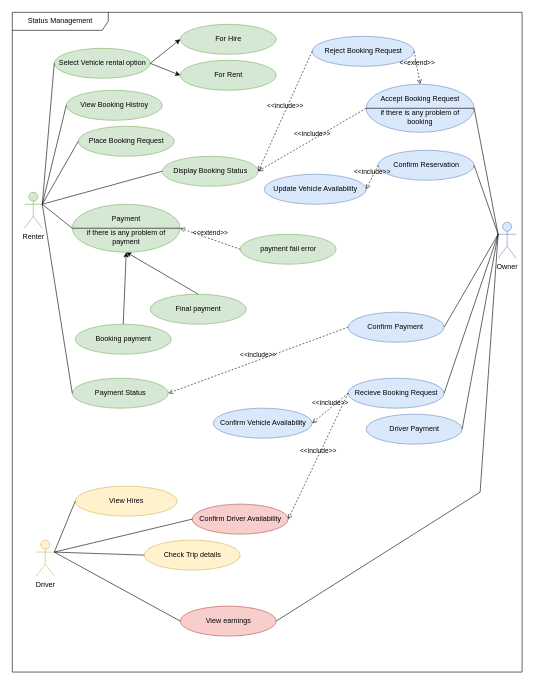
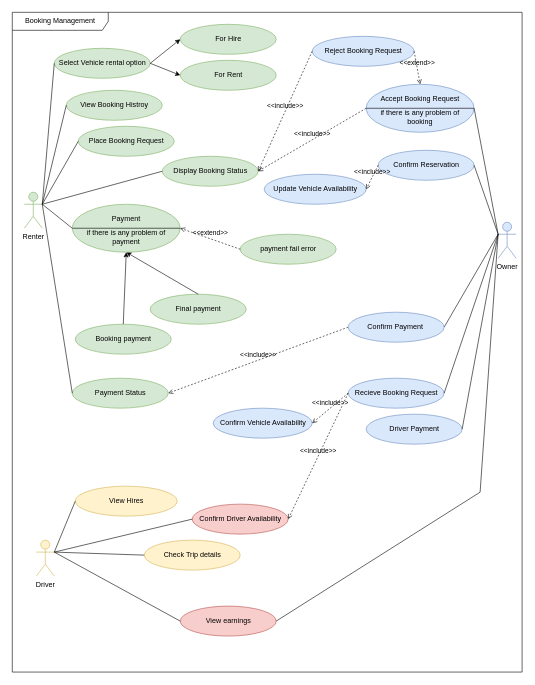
  <mxCell id="0" />
  <mxCell id="1" parent="0" />
  <mxCell id="2" value="Renter" style="shape=umlActor;verticalLabelPosition=bottom;verticalAlign=top;html=1;outlineConnect=0;fillColor=#d5e8d4;strokeColor=#82b366;" parent="1" vertex="1"><mxGeometry x="40" y="320" width="30" height="60" as="geometry" /></mxCell>
  <mxCell id="3" value="Place Booking Request" style="shape=ellipse;container=1;horizontal=1;horizontalStack=0;resizeParent=1;resizeParentMax=0;resizeLast=0;html=1;dashed=0;collapsible=0;fillColor=#d5e8d4;strokeColor=#82b366;" parent="1" vertex="1"><mxGeometry x="130" y="210" width="160" height="50" as="geometry" /></mxCell>
  <mxCell id="4" value="" style="endArrow=none;html=1;rounded=0;exitX=1;exitY=0.333;exitDx=0;exitDy=0;exitPerimeter=0;entryX=0;entryY=0.5;entryDx=0;entryDy=0;" parent="1" source="2" target="3" edge="1"><mxGeometry width="50" height="50" relative="1" as="geometry"><mxPoint x="440" y="425" as="sourcePoint" /><mxPoint x="490" y="375" as="targetPoint" /></mxGeometry></mxCell>
  <mxCell id="5" value="Owner" style="shape=umlActor;verticalLabelPosition=bottom;verticalAlign=top;html=1;outlineConnect=0;fillColor=#dae8fc;strokeColor=#6c8ebf;" parent="1" vertex="1"><mxGeometry x="830" y="370" width="30" height="60" as="geometry" /></mxCell>
  <mxCell id="6" value="Recieve Booking Request" style="shape=ellipse;container=1;horizontal=1;horizontalStack=0;resizeParent=1;resizeParentMax=0;resizeLast=0;html=1;dashed=0;collapsible=0;fillColor=#dae8fc;strokeColor=#6c8ebf;" parent="1" vertex="1"><mxGeometry x="580" y="630" width="160" height="50" as="geometry" /></mxCell>
  <mxCell id="7" value="" style="endArrow=none;html=1;rounded=0;entryX=0;entryY=0.333;entryDx=0;entryDy=0;entryPerimeter=0;exitX=1;exitY=0.5;exitDx=0;exitDy=0;" parent="1" source="6" target="5" edge="1"><mxGeometry width="50" height="50" relative="1" as="geometry"><mxPoint x="650" y="555" as="sourcePoint" /><mxPoint x="700" y="505" as="targetPoint" /></mxGeometry></mxCell>
  <mxCell id="8" value="Check Trip details" style="shape=ellipse;container=1;horizontal=1;horizontalStack=0;resizeParent=1;resizeParentMax=0;resizeLast=0;html=1;dashed=0;collapsible=0;fillColor=#fff2cc;strokeColor=#d6b656;" parent="1" vertex="1"><mxGeometry x="240" y="900" width="160" height="50" as="geometry" /></mxCell>
  <mxCell id="9" value="Confirm Vehicle Availability" style="shape=ellipse;container=1;horizontal=1;horizontalStack=0;resizeParent=1;resizeParentMax=0;resizeLast=0;html=1;dashed=0;collapsible=0;fillColor=#dae8fc;strokeColor=#6c8ebf;" parent="1" vertex="1"><mxGeometry x="355" y="680" width="165" height="50" as="geometry" /></mxCell>
  <mxCell id="10" value="&amp;lt;&amp;lt;include&amp;gt;&amp;gt;" style="html=1;verticalAlign=bottom;labelBackgroundColor=none;endArrow=open;endFill=0;dashed=1;rounded=0;entryX=1;entryY=0.5;entryDx=0;entryDy=0;exitX=0;exitY=0.5;exitDx=0;exitDy=0;" parent="1" source="6" target="9" edge="1"><mxGeometry width="160" relative="1" as="geometry"><mxPoint x="490" y="500" as="sourcePoint" /><mxPoint x="550" y="445" as="targetPoint" /></mxGeometry></mxCell>
  <mxCell id="11" value="Confirm Driver Availability" style="shape=ellipse;container=1;horizontal=1;horizontalStack=0;resizeParent=1;resizeParentMax=0;resizeLast=0;html=1;dashed=0;collapsible=0;fillColor=#f8cecc;strokeColor=#b85450;" parent="1" vertex="1"><mxGeometry x="320" y="840" width="160" height="50" as="geometry" /></mxCell>
  <mxCell id="12" value="&amp;lt;&amp;lt;include&amp;gt;&amp;gt;" style="html=1;verticalAlign=bottom;labelBackgroundColor=none;endArrow=open;endFill=0;dashed=1;rounded=0;entryX=1;entryY=0.5;entryDx=0;entryDy=0;exitX=0;exitY=0.5;exitDx=0;exitDy=0;" parent="1" source="6" target="11" edge="1"><mxGeometry width="160" relative="1" as="geometry"><mxPoint x="760" y="620" as="sourcePoint" /><mxPoint x="690" y="650" as="targetPoint" /></mxGeometry></mxCell>
  <mxCell id="13" value="" style="shape=ellipse;container=1;horizontal=1;horizontalStack=0;resizeParent=1;resizeParentMax=0;resizeLast=0;html=1;dashed=0;collapsible=0;fillColor=#dae8fc;strokeColor=#6c8ebf;" parent="1" vertex="1"><mxGeometry x="610" y="140" width="180" height="80" as="geometry" /></mxCell>
  <mxCell id="14" value="Accept Booking Request" style="text;html=1;strokeColor=none;fillColor=none;align=center;verticalAlign=middle;whiteSpace=wrap;rounded=0;" parent="13" vertex="1"><mxGeometry x="15" y="10" width="150" height="30" as="geometry" /></mxCell>
  <mxCell id="15" value="if there is any problem of booking" style="text;html=1;strokeColor=none;fillColor=none;align=center;verticalAlign=middle;whiteSpace=wrap;rounded=0;" parent="13" vertex="1"><mxGeometry x="15" y="40" width="150" height="30" as="geometry" /></mxCell>
  <mxCell id="16" value="" style="endArrow=none;html=1;rounded=0;entryX=0;entryY=0.333;entryDx=0;entryDy=0;entryPerimeter=0;exitX=1;exitY=0.5;exitDx=0;exitDy=0;" parent="1" source="13" target="5" edge="1"><mxGeometry width="50" height="50" relative="1" as="geometry"><mxPoint x="970" y="465" as="sourcePoint" /><mxPoint x="680" y="405" as="targetPoint" /></mxGeometry></mxCell>
  <mxCell id="17" value="" style="endArrow=none;html=1;rounded=0;entryX=1;entryY=0.5;entryDx=0;entryDy=0;exitX=0;exitY=0.5;exitDx=0;exitDy=0;" parent="1" source="13" target="13" edge="1"><mxGeometry width="50" height="50" relative="1" as="geometry"><mxPoint x="450" y="150" as="sourcePoint" /><mxPoint x="500" y="100" as="targetPoint" /></mxGeometry></mxCell>
  <mxCell id="18" value="Reject Booking Request" style="shape=ellipse;container=1;horizontal=1;horizontalStack=0;resizeParent=1;resizeParentMax=0;resizeLast=0;html=1;dashed=0;collapsible=0;fillColor=#dae8fc;strokeColor=#6c8ebf;" parent="1" vertex="1"><mxGeometry x="520" y="60" width="170" height="50" as="geometry" /></mxCell>
  <mxCell id="19" value="&amp;lt;&amp;lt;extend&amp;gt;&amp;gt;" style="html=1;verticalAlign=bottom;labelBackgroundColor=none;endArrow=open;endFill=0;dashed=1;rounded=0;entryX=0.5;entryY=0;entryDx=0;entryDy=0;exitX=1;exitY=0.5;exitDx=0;exitDy=0;" parent="1" source="18" target="13" edge="1"><mxGeometry width="160" relative="1" as="geometry"><mxPoint x="550" y="300" as="sourcePoint" /><mxPoint x="710" y="300" as="targetPoint" /></mxGeometry></mxCell>
  <mxCell id="20" value="Display Booking Status" style="shape=ellipse;container=1;horizontal=1;horizontalStack=0;resizeParent=1;resizeParentMax=0;resizeLast=0;html=1;dashed=0;collapsible=0;fillColor=#d5e8d4;strokeColor=#82b366;" parent="1" vertex="1"><mxGeometry x="270" y="260" width="160" height="50" as="geometry" /></mxCell>
  <mxCell id="21" value="" style="endArrow=none;html=1;rounded=0;exitX=1;exitY=0.333;exitDx=0;exitDy=0;exitPerimeter=0;entryX=0;entryY=0.5;entryDx=0;entryDy=0;" parent="1" source="2" target="20" edge="1"><mxGeometry width="50" height="50" relative="1" as="geometry"><mxPoint x="80" y="350" as="sourcePoint" /><mxPoint x="150" y="350" as="targetPoint" /></mxGeometry></mxCell>
  <mxCell id="22" value="" style="endArrow=none;html=1;rounded=0;exitX=1;exitY=0.333;exitDx=0;exitDy=0;exitPerimeter=0;entryX=0;entryY=0.5;entryDx=0;entryDy=0;" parent="1" source="2" target="56" edge="1"><mxGeometry width="50" height="50" relative="1" as="geometry"><mxPoint x="80" y="350" as="sourcePoint" /><mxPoint x="120" y="395" as="targetPoint" /></mxGeometry></mxCell>
  <mxCell id="23" value="Confirm Reservation" style="shape=ellipse;container=1;horizontal=1;horizontalStack=0;resizeParent=1;resizeParentMax=0;resizeLast=0;html=1;dashed=0;collapsible=0;fillColor=#dae8fc;strokeColor=#6c8ebf;" parent="1" vertex="1"><mxGeometry x="630" y="250" width="160" height="50" as="geometry" /></mxCell>
  <mxCell id="24" value="" style="endArrow=none;html=1;rounded=0;entryX=0;entryY=0.333;entryDx=0;entryDy=0;entryPerimeter=0;exitX=1;exitY=0.5;exitDx=0;exitDy=0;" parent="1" source="23" target="5" edge="1"><mxGeometry width="50" height="50" relative="1" as="geometry"><mxPoint x="980" y="485" as="sourcePoint" /><mxPoint x="1010" y="475" as="targetPoint" /></mxGeometry></mxCell>
  <mxCell id="25" value="Update Vehicle Availability" style="shape=ellipse;container=1;horizontal=1;horizontalStack=0;resizeParent=1;resizeParentMax=0;resizeLast=0;html=1;dashed=0;collapsible=0;fillColor=#dae8fc;strokeColor=#6c8ebf;" parent="1" vertex="1"><mxGeometry x="440" y="290" width="170" height="50" as="geometry" /></mxCell>
  <mxCell id="26" value="&amp;lt;&amp;lt;include&amp;gt;&amp;gt;" style="html=1;verticalAlign=bottom;labelBackgroundColor=none;endArrow=open;endFill=0;dashed=1;rounded=0;entryX=1;entryY=0.5;entryDx=0;entryDy=0;exitX=0;exitY=0.5;exitDx=0;exitDy=0;" parent="1" source="23" target="25" edge="1"><mxGeometry width="160" relative="1" as="geometry"><mxPoint x="670" y="195" as="sourcePoint" /><mxPoint x="570" y="225" as="targetPoint" /></mxGeometry></mxCell>
  <mxCell id="27" value="View Booking Histroy" style="shape=ellipse;container=1;horizontal=1;horizontalStack=0;resizeParent=1;resizeParentMax=0;resizeLast=0;html=1;dashed=0;collapsible=0;fillColor=#d5e8d4;strokeColor=#82b366;" parent="1" vertex="1"><mxGeometry x="110" y="150" width="160" height="50" as="geometry" /></mxCell>
  <mxCell id="28" value="" style="endArrow=none;html=1;rounded=0;exitX=1;exitY=0.333;exitDx=0;exitDy=0;exitPerimeter=0;entryX=0;entryY=0.5;entryDx=0;entryDy=0;" parent="1" source="2" target="27" edge="1"><mxGeometry width="50" height="50" relative="1" as="geometry"><mxPoint x="80" y="350" as="sourcePoint" /><mxPoint x="160" y="350" as="targetPoint" /></mxGeometry></mxCell>
  <mxCell id="29" value="Driver&lt;br&gt;" style="shape=umlActor;verticalLabelPosition=bottom;verticalAlign=top;html=1;outlineConnect=0;fillColor=#fff2cc;strokeColor=#d6b656;" parent="1" vertex="1"><mxGeometry x="60" y="900" width="30" height="60" as="geometry" /></mxCell>
  <mxCell id="30" value="View Hires" style="shape=ellipse;container=1;horizontal=1;horizontalStack=0;resizeParent=1;resizeParentMax=0;resizeLast=0;html=1;dashed=0;collapsible=0;fillColor=#fff2cc;strokeColor=#d6b656;" parent="1" vertex="1"><mxGeometry x="125" y="810" width="170" height="50" as="geometry" /></mxCell>
  <mxCell id="31" value="" style="endArrow=none;html=1;rounded=0;exitX=1;exitY=0.333;exitDx=0;exitDy=0;exitPerimeter=0;entryX=0;entryY=0.5;entryDx=0;entryDy=0;" parent="1" source="29" target="30" edge="1"><mxGeometry width="50" height="50" relative="1" as="geometry"><mxPoint x="560" y="750" as="sourcePoint" /><mxPoint x="610" y="700" as="targetPoint" /></mxGeometry></mxCell>
  <mxCell id="32" value="" style="endArrow=none;html=1;rounded=0;entryX=0;entryY=0.5;entryDx=0;entryDy=0;exitX=1;exitY=0.333;exitDx=0;exitDy=0;exitPerimeter=0;" parent="1" source="29" target="11" edge="1"><mxGeometry width="50" height="50" relative="1" as="geometry"><mxPoint x="70" y="1000" as="sourcePoint" /><mxPoint x="150" y="905" as="targetPoint" /></mxGeometry></mxCell>
  <mxCell id="33" value="" style="endArrow=none;html=1;rounded=0;exitX=1;exitY=0.333;exitDx=0;exitDy=0;exitPerimeter=0;entryX=0;entryY=0.5;entryDx=0;entryDy=0;" parent="1" source="29" target="8" edge="1"><mxGeometry width="50" height="50" relative="1" as="geometry"><mxPoint x="80" y="1010" as="sourcePoint" /><mxPoint x="150" y="905" as="targetPoint" /></mxGeometry></mxCell>
  <mxCell id="34" value="View earnings" style="shape=ellipse;container=1;horizontal=1;horizontalStack=0;resizeParent=1;resizeParentMax=0;resizeLast=0;html=1;dashed=0;collapsible=0;fillColor=#f8cecc;strokeColor=#b85450;" parent="1" vertex="1"><mxGeometry x="300" y="1010" width="160" height="50" as="geometry" /></mxCell>
  <mxCell id="35" value="" style="endArrow=none;html=1;rounded=0;exitX=1;exitY=0.333;exitDx=0;exitDy=0;exitPerimeter=0;entryX=0;entryY=0.5;entryDx=0;entryDy=0;" parent="1" source="29" target="34" edge="1"><mxGeometry width="50" height="50" relative="1" as="geometry"><mxPoint x="140" y="740" as="sourcePoint" /><mxPoint x="210" y="635" as="targetPoint" /><Array as="points" /></mxGeometry></mxCell>
  <mxCell id="36" value="" style="endArrow=none;html=1;rounded=0;entryX=0;entryY=0.333;entryDx=0;entryDy=0;entryPerimeter=0;exitX=1;exitY=0.5;exitDx=0;exitDy=0;" parent="1" source="34" target="5" edge="1"><mxGeometry width="50" height="50" relative="1" as="geometry"><mxPoint x="540" y="675" as="sourcePoint" /><mxPoint x="590" y="625" as="targetPoint" /><Array as="points"><mxPoint x="800" y="820" /></Array></mxGeometry></mxCell>
  <mxCell id="37" value="" style="endArrow=none;html=1;rounded=0;entryX=0;entryY=0.333;entryDx=0;entryDy=0;entryPerimeter=0;exitX=1;exitY=0.5;exitDx=0;exitDy=0;" parent="1" source="55" target="5" edge="1"><mxGeometry width="50" height="50" relative="1" as="geometry"><mxPoint x="660" y="410" as="sourcePoint" /><mxPoint x="1010" y="475" as="targetPoint" /></mxGeometry></mxCell>
  <mxCell id="38" value="Select Vehicle rental option" style="shape=ellipse;container=1;horizontal=1;horizontalStack=0;resizeParent=1;resizeParentMax=0;resizeLast=0;html=1;dashed=0;collapsible=0;fillColor=#d5e8d4;strokeColor=#82b366;" parent="1" vertex="1"><mxGeometry x="90" y="80" width="160" height="50" as="geometry" /></mxCell>
  <mxCell id="39" value="" style="endArrow=none;html=1;rounded=0;entryX=0;entryY=0.5;entryDx=0;entryDy=0;exitX=1;exitY=0.333;exitDx=0;exitDy=0;exitPerimeter=0;" parent="1" source="2" target="38" edge="1"><mxGeometry width="50" height="50" relative="1" as="geometry"><mxPoint x="70" y="350" as="sourcePoint" /><mxPoint x="180" y="275" as="targetPoint" /></mxGeometry></mxCell>
  <mxCell id="40" value="For Hire" style="shape=ellipse;container=1;horizontal=1;horizontalStack=0;resizeParent=1;resizeParentMax=0;resizeLast=0;html=1;dashed=0;collapsible=0;fillColor=#d5e8d4;strokeColor=#82b366;" parent="1" vertex="1"><mxGeometry x="300" y="40" width="160" height="50" as="geometry" /></mxCell>
  <mxCell id="41" value="For Rent" style="shape=ellipse;container=1;horizontal=1;horizontalStack=0;resizeParent=1;resizeParentMax=0;resizeLast=0;html=1;dashed=0;collapsible=0;fillColor=#d5e8d4;strokeColor=#82b366;" parent="1" vertex="1"><mxGeometry x="300" y="100" width="160" height="50" as="geometry" /></mxCell>
  <mxCell id="42" value="" style="endArrow=classic;html=1;rounded=0;entryX=0;entryY=0.5;entryDx=0;entryDy=0;exitX=1;exitY=0.5;exitDx=0;exitDy=0;" parent="1" source="38" target="40" edge="1"><mxGeometry width="50" height="50" relative="1" as="geometry"><mxPoint x="480" y="340" as="sourcePoint" /><mxPoint x="530" y="290" as="targetPoint" /></mxGeometry></mxCell>
  <mxCell id="43" value="" style="endArrow=classic;html=1;rounded=0;entryX=0;entryY=0.5;entryDx=0;entryDy=0;exitX=1;exitY=0.5;exitDx=0;exitDy=0;" parent="1" source="38" target="41" edge="1"><mxGeometry width="50" height="50" relative="1" as="geometry"><mxPoint x="420" y="245" as="sourcePoint" /><mxPoint x="530" y="215" as="targetPoint" /></mxGeometry></mxCell>
  <mxCell id="44" value="Booking payment" style="shape=ellipse;container=1;horizontal=1;horizontalStack=0;resizeParent=1;resizeParentMax=0;resizeLast=0;html=1;dashed=0;collapsible=0;fillColor=#d5e8d4;strokeColor=#82b366;" parent="1" vertex="1"><mxGeometry x="125" y="540" width="160" height="50" as="geometry" /></mxCell>
  <mxCell id="45" value="Final payment" style="shape=ellipse;container=1;horizontal=1;horizontalStack=0;resizeParent=1;resizeParentMax=0;resizeLast=0;html=1;dashed=0;collapsible=0;fillColor=#d5e8d4;strokeColor=#82b366;" parent="1" vertex="1"><mxGeometry x="250" y="490" width="160" height="50" as="geometry" /></mxCell>
  <mxCell id="46" value="" style="endArrow=classic;html=1;rounded=0;entryX=0.5;entryY=1;entryDx=0;entryDy=0;exitX=0.5;exitY=0;exitDx=0;exitDy=0;" parent="1" source="44" target="56" edge="1"><mxGeometry width="50" height="50" relative="1" as="geometry"><mxPoint x="340" y="215" as="sourcePoint" /><mxPoint x="200" y="420" as="targetPoint" /></mxGeometry></mxCell>
  <mxCell id="47" value="" style="endArrow=classic;html=1;rounded=0;entryX=0.5;entryY=1;entryDx=0;entryDy=0;exitX=0.5;exitY=0;exitDx=0;exitDy=0;" parent="1" source="45" target="56" edge="1"><mxGeometry width="50" height="50" relative="1" as="geometry"><mxPoint x="220" y="535" as="sourcePoint" /><mxPoint x="200" y="420" as="targetPoint" /></mxGeometry></mxCell>
  <mxCell id="48" value="Payment Status" style="shape=ellipse;container=1;horizontal=1;horizontalStack=0;resizeParent=1;resizeParentMax=0;resizeLast=0;html=1;dashed=0;collapsible=0;fillColor=#d5e8d4;strokeColor=#82b366;" parent="1" vertex="1"><mxGeometry x="120" y="630" width="160" height="50" as="geometry" /></mxCell>
  <mxCell id="49" value="" style="endArrow=none;html=1;rounded=0;exitX=1;exitY=0.333;exitDx=0;exitDy=0;exitPerimeter=0;entryX=0;entryY=0.5;entryDx=0;entryDy=0;" parent="1" source="2" target="48" edge="1"><mxGeometry width="50" height="50" relative="1" as="geometry"><mxPoint x="80" y="350" as="sourcePoint" /><mxPoint x="180" y="465" as="targetPoint" /><Array as="points" /></mxGeometry></mxCell>
  <mxCell id="50" value="&amp;lt;&amp;lt;include&amp;gt;&amp;gt;" style="html=1;verticalAlign=bottom;labelBackgroundColor=none;endArrow=open;endFill=0;dashed=1;rounded=0;entryX=1;entryY=0.5;entryDx=0;entryDy=0;exitX=0;exitY=0.5;exitDx=0;exitDy=0;" parent="1" source="55" target="48" edge="1"><mxGeometry width="160" relative="1" as="geometry"><mxPoint x="480" y="410" as="sourcePoint" /><mxPoint x="660" y="455" as="targetPoint" /><Array as="points" /></mxGeometry></mxCell>
  <mxCell id="51" value="&amp;lt;&amp;lt;include&amp;gt;&amp;gt;" style="html=1;verticalAlign=bottom;labelBackgroundColor=none;endArrow=open;endFill=0;dashed=1;rounded=0;entryX=1;entryY=0.5;entryDx=0;entryDy=0;exitX=0;exitY=0.5;exitDx=0;exitDy=0;" parent="1" source="13" target="20" edge="1"><mxGeometry width="160" relative="1" as="geometry"><mxPoint x="780" y="445" as="sourcePoint" /><mxPoint x="660" y="455" as="targetPoint" /></mxGeometry></mxCell>
  <mxCell id="52" value="&amp;lt;&amp;lt;include&amp;gt;&amp;gt;" style="html=1;verticalAlign=bottom;labelBackgroundColor=none;endArrow=open;endFill=0;dashed=1;rounded=0;entryX=1;entryY=0.5;entryDx=0;entryDy=0;exitX=0;exitY=0.5;exitDx=0;exitDy=0;" parent="1" source="18" target="20" edge="1"><mxGeometry width="160" relative="1" as="geometry"><mxPoint x="770" y="370" as="sourcePoint" /><mxPoint x="540" y="240" as="targetPoint" /></mxGeometry></mxCell>
  <mxCell id="53" value="Driver Payment" style="shape=ellipse;container=1;horizontal=1;horizontalStack=0;resizeParent=1;resizeParentMax=0;resizeLast=0;html=1;dashed=0;collapsible=0;fillColor=#dae8fc;strokeColor=#6c8ebf;" parent="1" vertex="1"><mxGeometry x="610" y="690" width="160" height="50" as="geometry" /></mxCell>
  <mxCell id="54" value="" style="endArrow=none;html=1;rounded=0;entryX=0;entryY=0.333;entryDx=0;entryDy=0;entryPerimeter=0;exitX=1;exitY=0.5;exitDx=0;exitDy=0;" parent="1" source="53" target="5" edge="1"><mxGeometry width="50" height="50" relative="1" as="geometry"><mxPoint x="930" y="635" as="sourcePoint" /><mxPoint x="1060" y="475" as="targetPoint" /></mxGeometry></mxCell>
  <mxCell id="55" value="Confirm Payment&amp;nbsp;" style="shape=ellipse;container=1;horizontal=1;horizontalStack=0;resizeParent=1;resizeParentMax=0;resizeLast=0;html=1;dashed=0;collapsible=0;fillColor=#dae8fc;strokeColor=#6c8ebf;" vertex="1" parent="1"><mxGeometry x="580" y="520" width="160" height="50" as="geometry" /></mxCell>
  <mxCell id="56" value="" style="shape=ellipse;container=1;horizontal=1;horizontalStack=0;resizeParent=1;resizeParentMax=0;resizeLast=0;html=1;dashed=0;collapsible=0;fillColor=#d5e8d4;strokeColor=#82b366;" vertex="1" parent="1"><mxGeometry x="120" y="340" width="180" height="80" as="geometry" /></mxCell>
  <mxCell id="57" value="Payment" style="text;html=1;strokeColor=none;fillColor=none;align=center;verticalAlign=middle;whiteSpace=wrap;rounded=0;" vertex="1" parent="56"><mxGeometry x="15" y="10" width="150" height="30" as="geometry" /></mxCell>
  <mxCell id="58" value="if there is any problem of payment" style="text;html=1;strokeColor=none;fillColor=none;align=center;verticalAlign=middle;whiteSpace=wrap;rounded=0;" vertex="1" parent="56"><mxGeometry x="15" y="40" width="150" height="30" as="geometry" /></mxCell>
  <mxCell id="59" value="" style="endArrow=none;html=1;rounded=0;entryX=1;entryY=0.5;entryDx=0;entryDy=0;exitX=0;exitY=0.5;exitDx=0;exitDy=0;" edge="1" parent="1" source="56" target="56"><mxGeometry width="50" height="50" relative="1" as="geometry"><mxPoint x="-40" y="350" as="sourcePoint" /><mxPoint x="10" y="300" as="targetPoint" /></mxGeometry></mxCell>
  <mxCell id="60" value="payment fail error" style="shape=ellipse;container=1;horizontal=1;horizontalStack=0;resizeParent=1;resizeParentMax=0;resizeLast=0;html=1;dashed=0;collapsible=0;fillColor=#d5e8d4;strokeColor=#82b366;" vertex="1" parent="1"><mxGeometry x="400" y="390" width="160" height="50" as="geometry" /></mxCell>
  <mxCell id="61" value="&amp;lt;&amp;lt;extend&amp;gt;&amp;gt;" style="html=1;verticalAlign=bottom;labelBackgroundColor=none;endArrow=open;endFill=0;dashed=1;rounded=0;entryX=1;entryY=0.5;entryDx=0;entryDy=0;exitX=0;exitY=0.5;exitDx=0;exitDy=0;" edge="1" parent="1" source="60" target="56"><mxGeometry width="160" relative="1" as="geometry"><mxPoint x="700" y="95" as="sourcePoint" /><mxPoint x="710" y="150" as="targetPoint" /></mxGeometry></mxCell>
- <mxCell id="62" value="Status Management" style="shape=umlFrame;whiteSpace=wrap;html=1;pointerEvents=0;recursiveResize=0;container=1;collapsible=0;width=160;" vertex="1" parent="1"><mxGeometry x="20" width="850" height="1100" as="geometry" y="20" /></mxCell>
+ <mxCell id="62" value="Booking Management" style="shape=umlFrame;whiteSpace=wrap;html=1;pointerEvents=0;recursiveResize=0;container=1;collapsible=0;width=160;" vertex="1" parent="1"><mxGeometry x="20" width="850" height="1100" as="geometry" y="20" /></mxCell>
